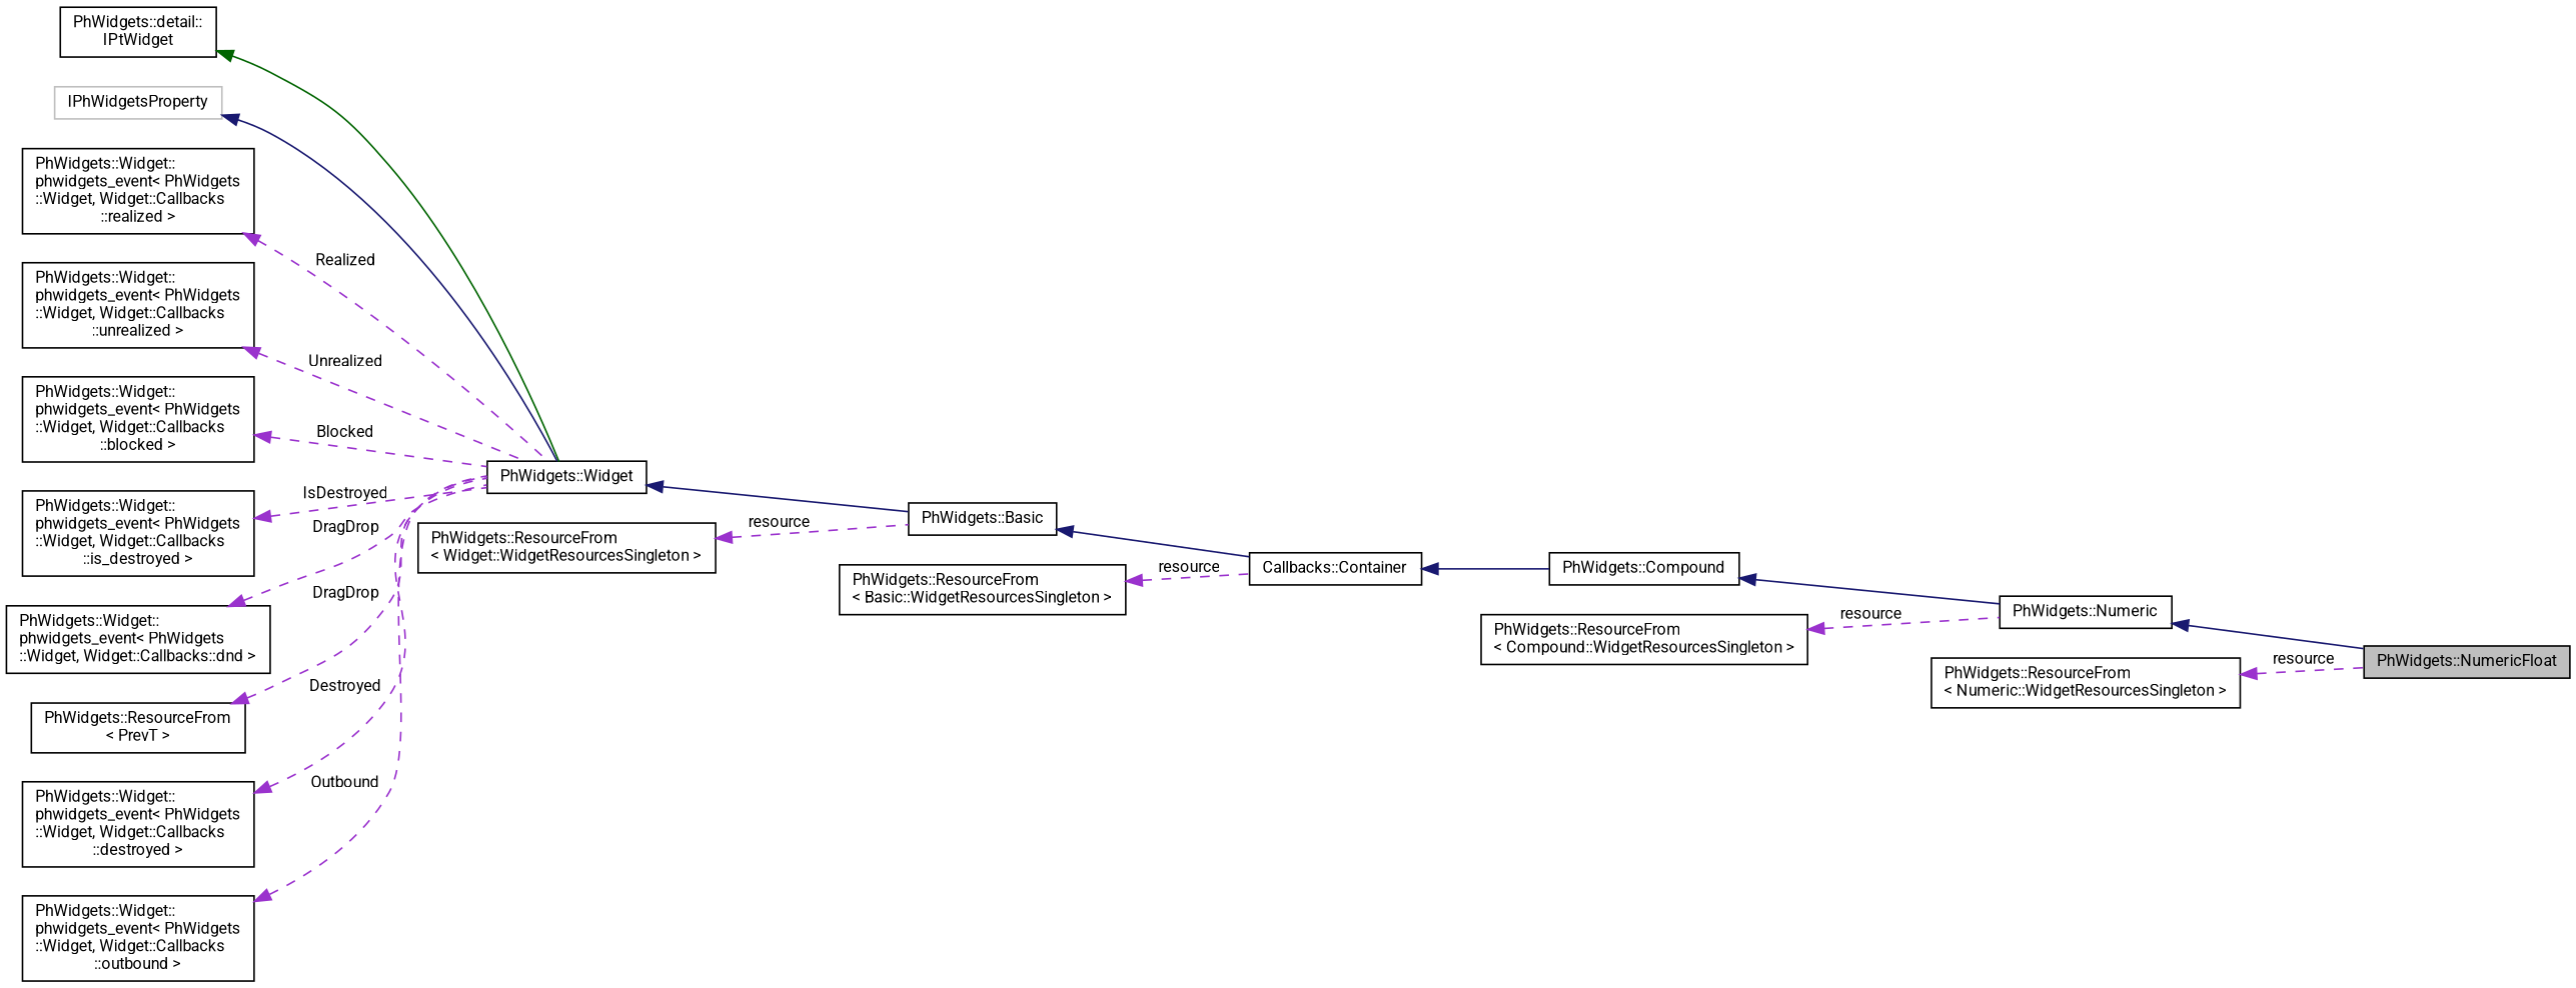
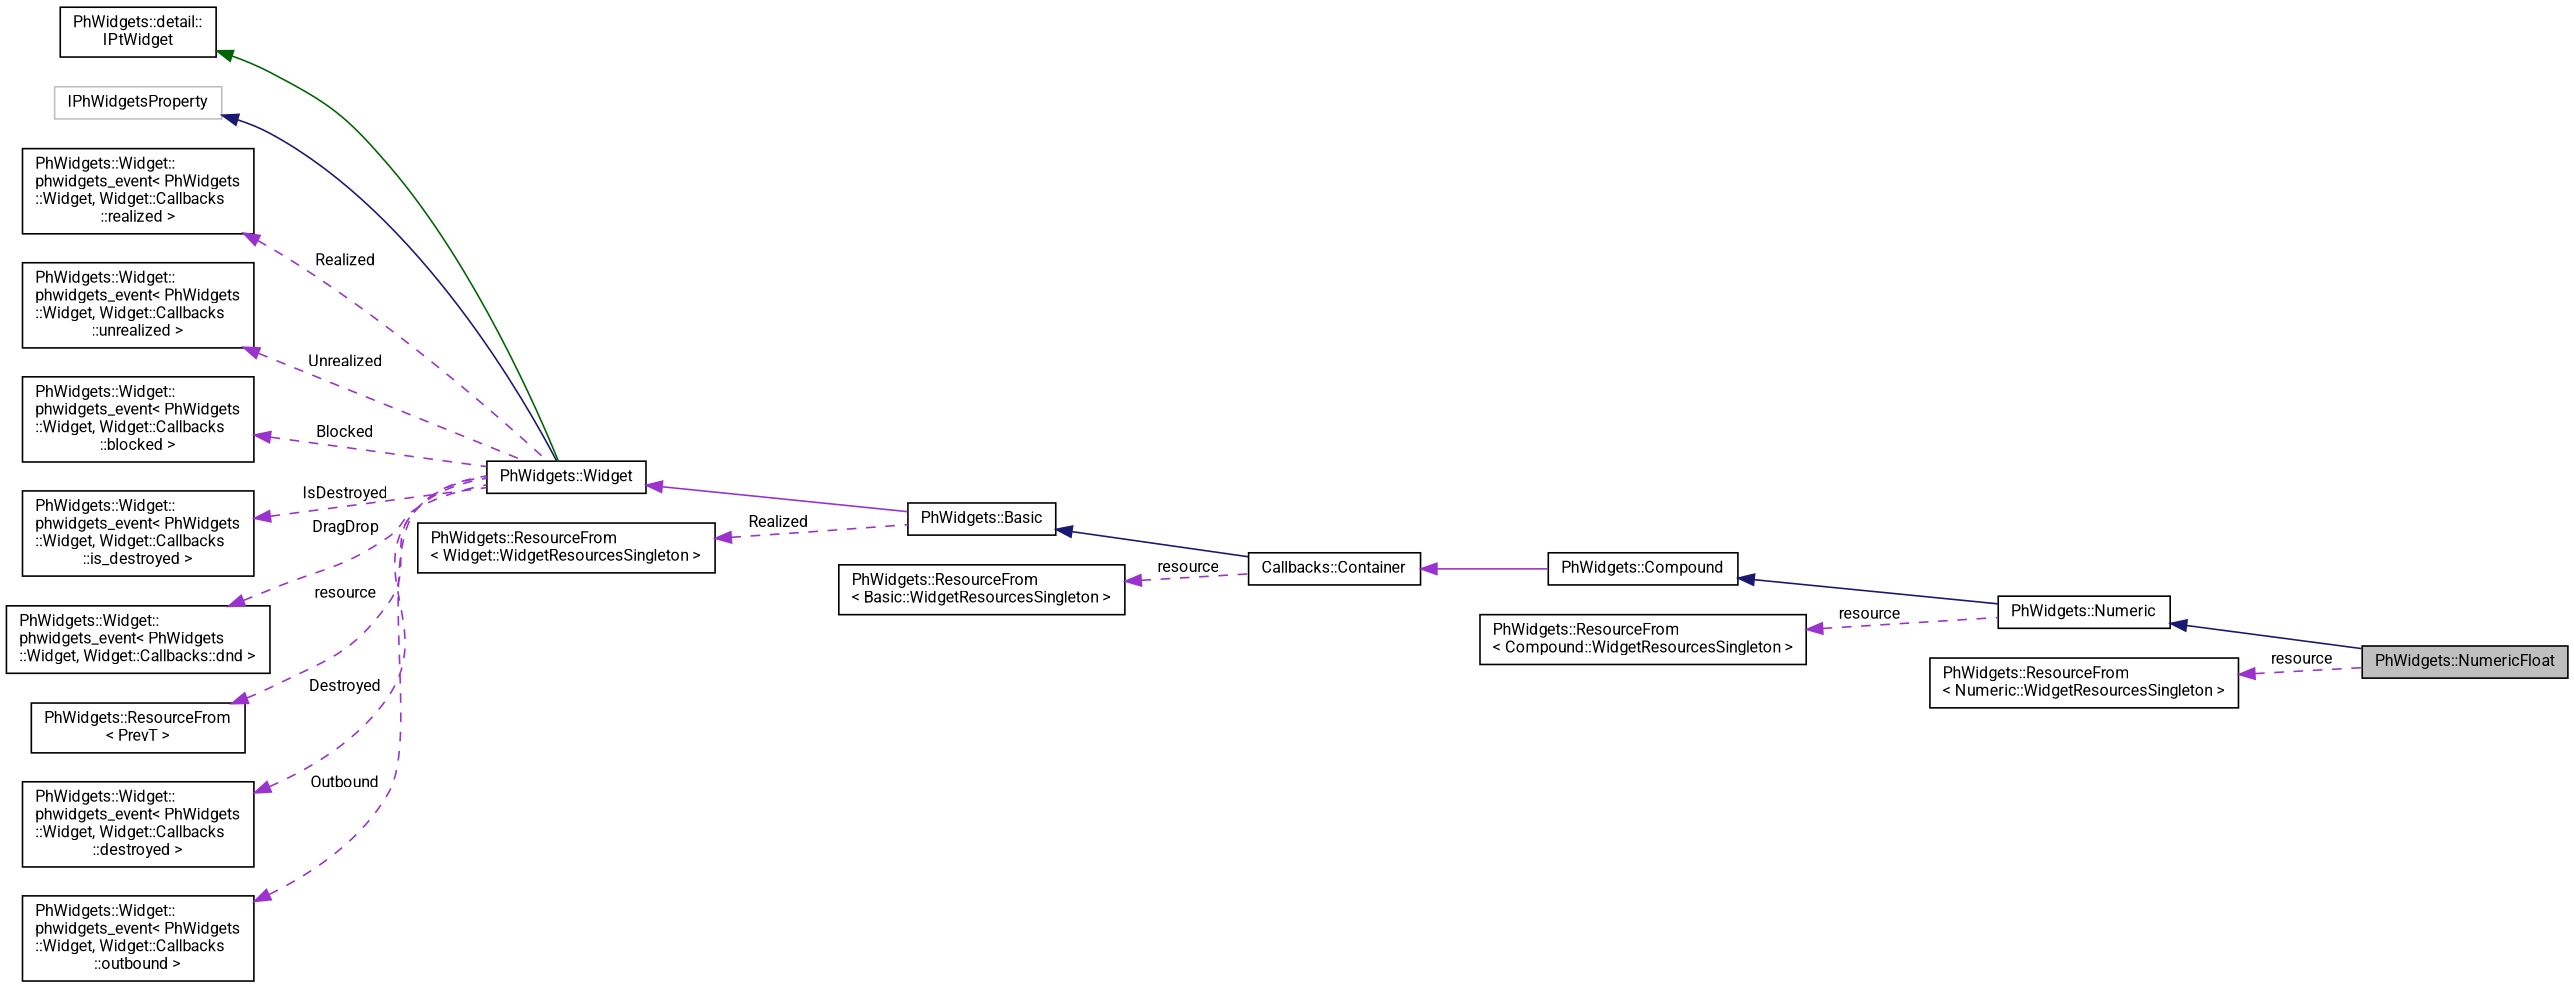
  digraph {
    fontname=Roboto
    rankdir=LR
    node [color=black fillcolor=white fontname=Roboto fontsize=10 shape=record style=filled]
    edge [color=darkorchid3 dir=back fontname=Roboto fontsize=10 labelfontname=Helvetica labelfontsize=10 style=dashed]
    n1 [fillcolor=grey75 fontcolor=black height=0.2 label="PhWidgets::NumericFloat" width=0.4]
    n2 [height=0.2 label="PhWidgets::Numeric" width=0.4]
    n3 [height=0.2 label="PhWidgets::Compound" width=0.4]
    n4 [height=0.2 label="Callbacks::Container" width=0.4]
    n5 [height=0.2 label="PhWidgets::Basic" width=0.4]
    n6 [height=0.2 label="PhWidgets::Widget" width=0.4]
    n7 [height=0.2 label="PhWidgets::detail::\lIPtWidget" width=0.4]
    n8 [color=grey75 height=0.2 label=IPhWidgetsProperty width=0.4]
    n9 [height=0.2 label="PhWidgets::Widget::\lphwidgets_event\< PhWidgets\l::Widget, Widget::Callbacks\l::realized \>" width=0.4]
    n10 [height=0.2 label="PhWidgets::Widget::\lphwidgets_event\< PhWidgets\l::Widget, Widget::Callbacks\l::unrealized \>" width=0.4]
    n11 [height=0.2 label="PhWidgets::Widget::\lphwidgets_event\< PhWidgets\l::Widget, Widget::Callbacks\l::blocked \>" width=0.4]
    n12 [height=0.2 label="PhWidgets::Widget::\lphwidgets_event\< PhWidgets\l::Widget, Widget::Callbacks\l::is_destroyed \>" width=0.4]
    n13 [height=0.2 label="PhWidgets::Widget::\lphwidgets_event\< PhWidgets\l::Widget, Widget::Callbacks::dnd \>" width=0.4]
    n14 [height=0.2 label="PhWidgets::ResourceFrom\l\< PrevT \>" width=0.4]
    n15 [height=0.2 label="PhWidgets::Widget::\lphwidgets_event\< PhWidgets\l::Widget, Widget::Callbacks\l::destroyed \>" width=0.4]
    n16 [height=0.2 label="PhWidgets::Widget::\lphwidgets_event\< PhWidgets\l::Widget, Widget::Callbacks\l::outbound \>" width=0.4]
    n17 [height=0.2 label="PhWidgets::ResourceFrom\l\< Widget::WidgetResourcesSingleton \>" width=0.4]
    n18 [height=0.2 label="PhWidgets::ResourceFrom\l\< Basic::WidgetResourcesSingleton \>" width=0.4]
    n19 [height=0.2 label="PhWidgets::ResourceFrom\l\< Compound::WidgetResourcesSingleton \>" width=0.4]
    n20 [height=0.2 label="PhWidgets::ResourceFrom\l\< Numeric::WidgetResourcesSingleton \>" width=0.4]
    n2 -> n1 [color=midnightblue style=solid]
    n3 -> n2 [color=midnightblue style=solid]
-   n4 -> n3 [color=midnightblue style=solid]
+   n4 -> n3 [style=solid]
    n5 -> n4 [color=midnightblue style=solid]
-   n6 -> n5 [color=midnightblue style=solid]
+   n6 -> n5 [style=solid]
    n7 -> n6 [color=darkgreen style=solid]
    n8 -> n6 [color=midnightblue style=solid]
    n9 -> n6 [label=" Realized"]
    n10 -> n6 [label=" Unrealized"]
    n11 -> n6 [label=" Blocked"]
    n12 -> n6 [label=" IsDestroyed"]
    n13 -> n6 [label=" DragDrop"]
-   n14 -> n6 [label=" DragDrop"]
+   n14 -> n6 [label=" resource"]
    n15 -> n6 [label=" Destroyed"]
    n16 -> n6 [label=" Outbound"]
-   n17 -> n5 [label=" resource"]
+   n17 -> n5 [label=" Realized"]
    n18 -> n4 [label=" resource"]
    n19 -> n2 [label=" resource"]
    n20 -> n1 [label=" resource"]
  }
